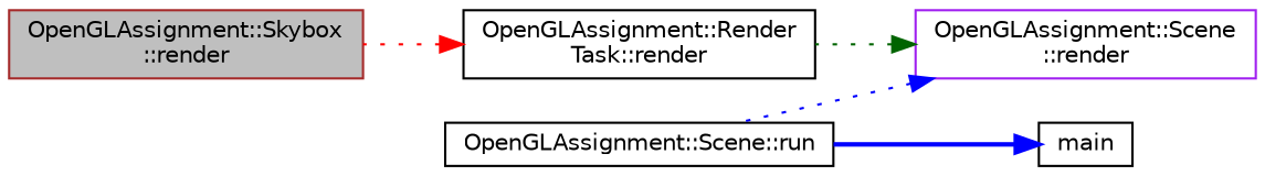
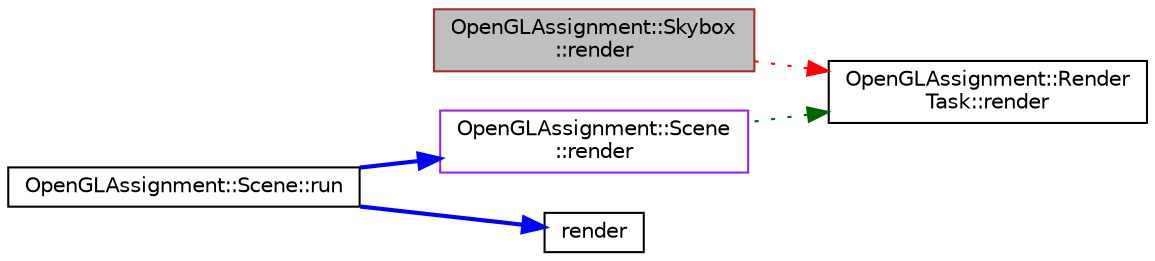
  digraph {
    rankdir=RL
    node [color=black fillcolor=white fontname=Helvetica fontsize=10 shape=record style=filled]
    edge [color=blue dir=back fontname=Helvetica fontsize=10 labelfontname=Helvetica labelfontsize=10 style=dotted]
    n1 [color=brown fillcolor=grey75 fontcolor=black height=0.2 label="OpenGLAssignment::Skybox\l::render" width=0.4]
    n2 [height=0.2 label="OpenGLAssignment::Render\lTask::render" width=0.4]
    n3 [color=purple height=0.2 label="OpenGLAssignment::Scene\l::render" width=0.4]
    n4 [height=0.2 label="OpenGLAssignment::Scene::run" width=0.4]
-   n5 [height=0.2 label=main width=0.4]
+   n5 [height=0.2 label=render width=0.4]
    n2 -> n1 [color=red]
-   n3 -> n2 [color=darkgreen]
-   n3 -> n4
+   n2 -> n3 [color=darkgreen]
+   n3 -> n4 [style=bold]
    n5 -> n4 [style=bold]
  }
